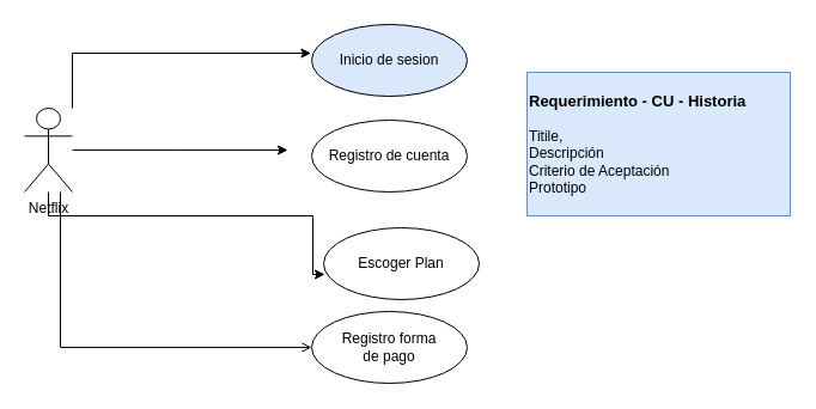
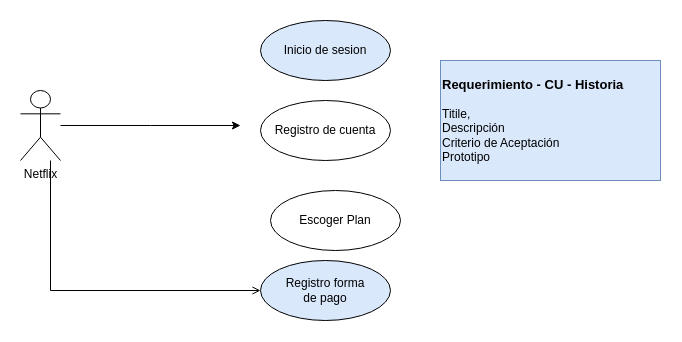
  <mxCell id="0" />
  <mxCell id="1" parent="0" />
- <mxCell id="2" style="edgeStyle=orthogonalEdgeStyle;rounded=0;orthogonalLoop=1;jettySize=auto;html=1;entryX=-0.004;entryY=0.4;entryDx=0;entryDy=0;entryPerimeter=0;" parent="1" source="6" target="7" edge="1"><mxGeometry relative="1" as="geometry"><Array as="points"><mxPoint x="60" y="44" /></Array></mxGeometry></mxCell>
  <mxCell id="3" style="edgeStyle=orthogonalEdgeStyle;rounded=0;orthogonalLoop=1;jettySize=auto;html=1;entryX=0;entryY=0.5;entryDx=0;entryDy=0;endArrow=open;" parent="1" source="6" target="9" edge="1"><mxGeometry relative="1" as="geometry"><Array as="points"><mxPoint x="50" y="290" /></Array></mxGeometry></mxCell>
  <mxCell id="4" style="edgeStyle=orthogonalEdgeStyle;rounded=0;orthogonalLoop=1;jettySize=auto;html=1;" parent="1" source="6" edge="1"><mxGeometry relative="1" as="geometry"><mxPoint x="240" y="125" as="targetPoint" /></mxGeometry></mxCell>
- <mxCell id="5" style="edgeStyle=orthogonalEdgeStyle;rounded=0;orthogonalLoop=1;jettySize=auto;html=1;entryX=0.008;entryY=0.65;entryDx=0;entryDy=0;entryPerimeter=0;" edge="1" parent="1" source="6" target="11"><mxGeometry relative="1" as="geometry"><Array as="points"><mxPoint x="40" y="180" /><mxPoint x="261" y="180" /><mxPoint x="261" y="229" /></Array></mxGeometry></mxCell>
  <mxCell id="6" value="Netflix&lt;br&gt;" style="shape=umlActor;verticalLabelPosition=bottom;verticalAlign=top;html=1;outlineConnect=0;" parent="1" vertex="1"><mxGeometry x="20" y="90" width="40" height="70" as="geometry" /></mxCell>
  <mxCell id="7" value="Inicio de sesion" style="ellipse;whiteSpace=wrap;html=1;fillColor=#dae8fc;" parent="1" vertex="1"><mxGeometry x="260" y="20" width="130" height="60" as="geometry" /></mxCell>
  <mxCell id="8" value="Registro de cuenta" style="ellipse;whiteSpace=wrap;html=1;" parent="1" vertex="1"><mxGeometry x="260" y="100" width="130" height="60" as="geometry" /></mxCell>
- <mxCell id="9" value="Registro forma &lt;br&gt;de pago" style="ellipse;whiteSpace=wrap;html=1;" parent="1" vertex="1"><mxGeometry x="260" y="260" width="130" height="60" as="geometry" /></mxCell>
+ <mxCell id="9" value="Registro forma &lt;br&gt;de pago" style="ellipse;whiteSpace=wrap;html=1;fillColor=#dae8fc;" parent="1" vertex="1"><mxGeometry x="260" y="260" width="130" height="60" as="geometry" /></mxCell>
  <mxCell id="10" value="&lt;b style=&quot;font-size: 13px&quot;&gt;Requerimiento - CU - Historia&lt;br&gt;&lt;/b&gt;&lt;br&gt;Titile,&lt;br&gt;Descripción&lt;br&gt;Criterio de Aceptación&lt;br&gt;Prototipo" style="html=1;align=left;fillColor=#dae8fc;strokeColor=#6c8ebf;" parent="1" vertex="1"><mxGeometry x="440" y="60" width="220" height="120" as="geometry" /></mxCell>
  <mxCell id="11" value="Escoger Plan" style="ellipse;whiteSpace=wrap;html=1;" vertex="1" parent="1"><mxGeometry x="270" y="190" width="130" height="60" as="geometry" /></mxCell>
